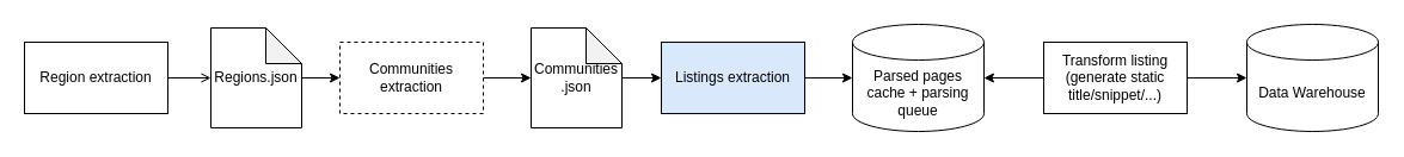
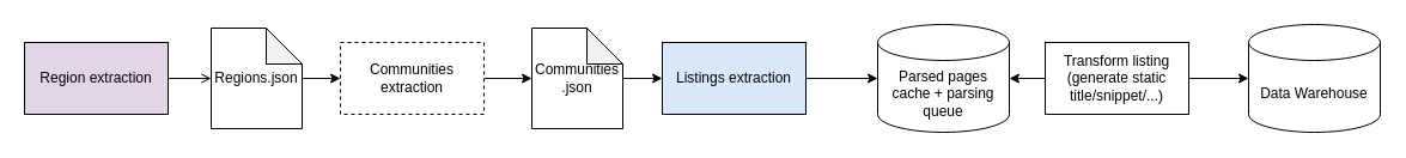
  <mxCell id="0" />
  <mxCell id="1" parent="0" />
  <mxCell id="2" style="edgeStyle=orthogonalEdgeStyle;rounded=0;orthogonalLoop=1;jettySize=auto;html=1;" edge="1" parent="1" source="3" target="4"><mxGeometry relative="1" as="geometry" /></mxCell>
  <mxCell id="3" value="Listings extraction" style="rounded=0;whiteSpace=wrap;html=1;fillColor=#dae8fc;" vertex="1" parent="1"><mxGeometry x="553" y="35" width="120" height="60" as="geometry" /></mxCell>
- <mxCell id="4" value="Parsed pages cache + parsing queue" style="shape=cylinder3;whiteSpace=wrap;html=1;boundedLbl=1;backgroundOutline=1;size=15;" vertex="1" parent="1"><mxGeometry x="713" y="20" width="110" height="90" as="geometry" /></mxCell>
+ <mxCell id="4" value="Parsed pages cache + parsing queue" style="shape=cylinder3;whiteSpace=wrap;html=1;boundedLbl=1;backgroundOutline=1;size=15;" vertex="1" parent="1"><mxGeometry x="733" y="20" width="110" height="90" as="geometry" /></mxCell>
  <mxCell id="5" style="edgeStyle=orthogonalEdgeStyle;rounded=0;orthogonalLoop=1;jettySize=auto;html=1;entryX=1;entryY=0.5;entryDx=0;entryDy=0;entryPerimeter=0;" edge="1" parent="1" source="7" target="4"><mxGeometry relative="1" as="geometry" /></mxCell>
  <mxCell id="6" style="edgeStyle=orthogonalEdgeStyle;rounded=0;orthogonalLoop=1;jettySize=auto;html=1;entryX=0;entryY=0.5;entryDx=0;entryDy=0;entryPerimeter=0;" edge="1" parent="1" source="7" target="12"><mxGeometry relative="1" as="geometry" /></mxCell>
  <mxCell id="7" value="Transform listing&lt;br&gt;(generate static title/snippet/...)" style="rounded=0;whiteSpace=wrap;html=1;" vertex="1" parent="1"><mxGeometry x="873" y="35" width="120" height="60" as="geometry" /></mxCell>
  <mxCell id="8" style="edgeStyle=orthogonalEdgeStyle;rounded=0;orthogonalLoop=1;jettySize=auto;html=1;endArrow=open;" edge="1" parent="1" source="9" target="14"><mxGeometry relative="1" as="geometry" /></mxCell>
- <mxCell id="9" value="Region extraction" style="rounded=0;whiteSpace=wrap;html=1;" vertex="1" parent="1"><mxGeometry x="20" y="35" width="120" height="60" as="geometry" /></mxCell>
+ <mxCell id="9" value="Region extraction" style="rounded=0;whiteSpace=wrap;html=1;fillColor=#e1d5e7;" vertex="1" parent="1"><mxGeometry x="20" y="35" width="120" height="60" as="geometry" /></mxCell>
  <mxCell id="10" style="edgeStyle=orthogonalEdgeStyle;rounded=0;orthogonalLoop=1;jettySize=auto;html=1;entryX=0;entryY=0.5;entryDx=0;entryDy=0;entryPerimeter=0;" edge="1" parent="1" source="11" target="16"><mxGeometry relative="1" as="geometry" /></mxCell>
  <mxCell id="11" value="Communities extraction" style="rounded=0;whiteSpace=wrap;html=1;dashed=1;" vertex="1" parent="1"><mxGeometry x="284" y="35" width="120" height="60" as="geometry" /></mxCell>
  <mxCell id="12" value="Data Warehouse" style="shape=cylinder3;whiteSpace=wrap;html=1;boundedLbl=1;backgroundOutline=1;size=15;" vertex="1" parent="1"><mxGeometry x="1043" y="20" width="110" height="90" as="geometry" /></mxCell>
  <mxCell id="13" style="edgeStyle=orthogonalEdgeStyle;rounded=0;orthogonalLoop=1;jettySize=auto;html=1;" edge="1" parent="1" source="14" target="11"><mxGeometry relative="1" as="geometry" /></mxCell>
  <mxCell id="14" value="Regions.json" style="shape=note;whiteSpace=wrap;html=1;backgroundOutline=1;darkOpacity=0.05;" vertex="1" parent="1"><mxGeometry x="176" y="23" width="76" height="84" as="geometry" /></mxCell>
  <mxCell id="15" style="edgeStyle=orthogonalEdgeStyle;rounded=0;orthogonalLoop=1;jettySize=auto;html=1;" edge="1" parent="1" source="16" target="3"><mxGeometry relative="1" as="geometry" /></mxCell>
  <mxCell id="16" value="Communities&lt;br&gt;.json" style="shape=note;whiteSpace=wrap;html=1;backgroundOutline=1;darkOpacity=0.05;" vertex="1" parent="1"><mxGeometry x="444" y="23" width="76" height="84" as="geometry" /></mxCell>
